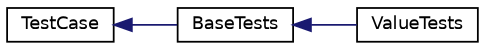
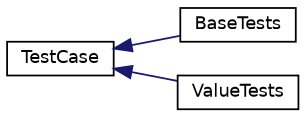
  digraph {
    rankdir=LR
    node [color=black fillcolor=white fontname=Helvetica fontsize=10 shape=record style=filled]
    edge [color=midnightblue dir=back fontname=Helvetica fontsize=10 labelfontname=Helvetica labelfontsize=10 style=solid]
    n1 [height=0.2 label=TestCase width=0.4]
    n2 [height=0.2 label=BaseTests width=0.4]
    n3 [height=0.2 label=ValueTests width=0.4]
    n1 -> n2
-   n2 -> n3
+   n1 -> n3
  }
